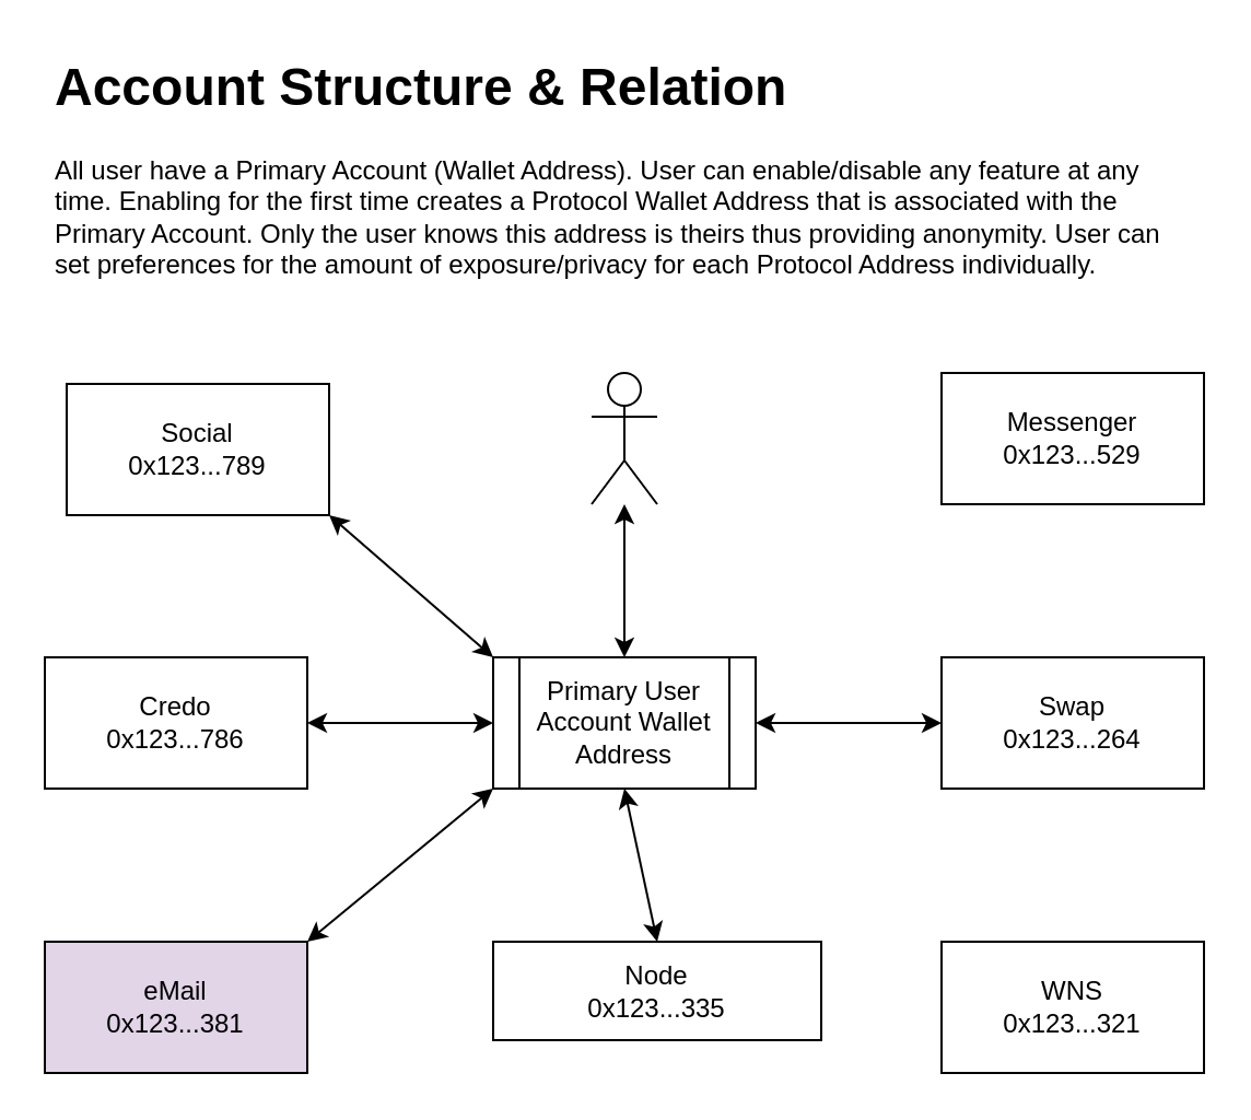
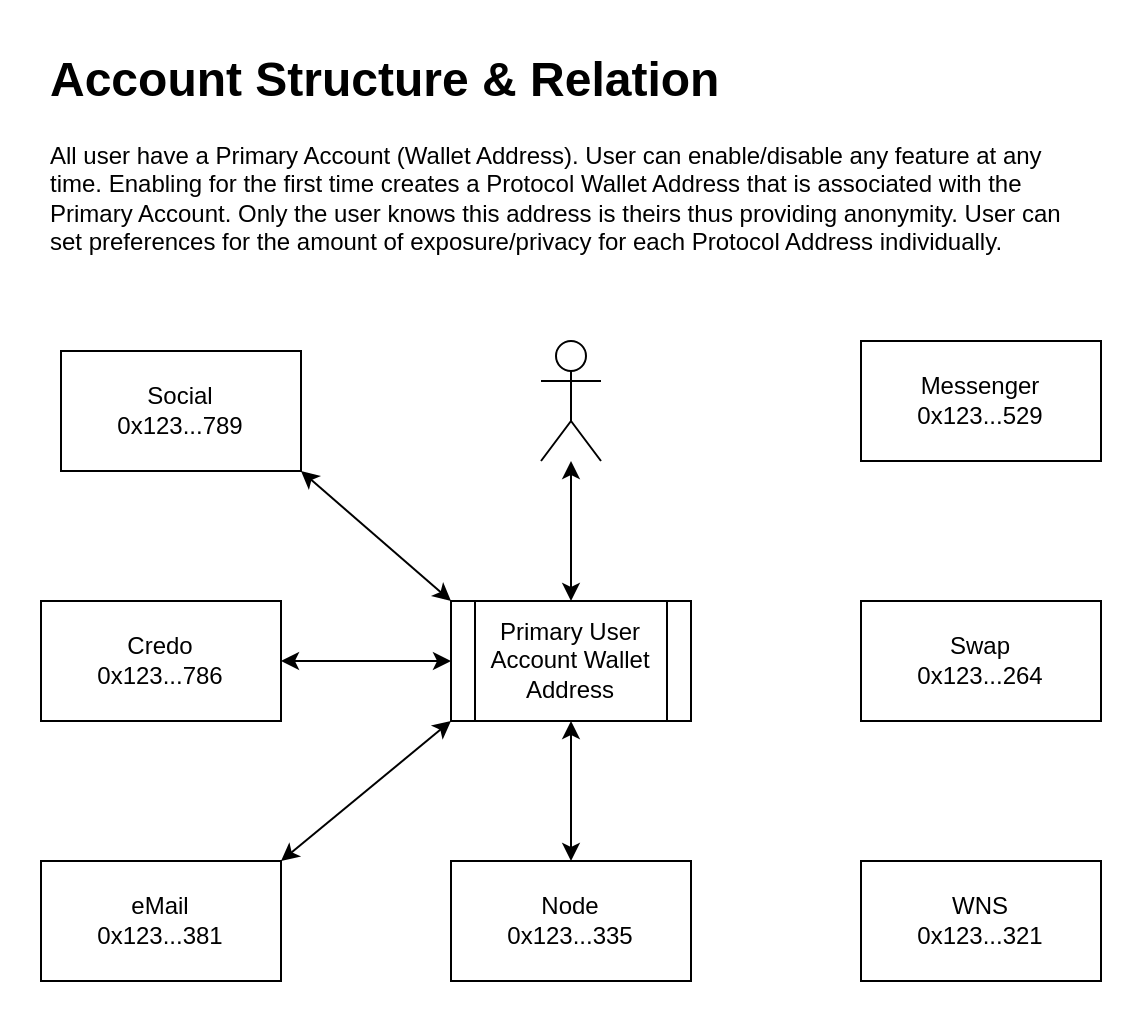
  <mxCell id="0" />
  <mxCell id="1" parent="0" />
  <mxCell id="2" value="" style="group" vertex="1" connectable="0" parent="1"><mxGeometry x="20" y="170" width="530" height="320" as="geometry" /></mxCell>
  <mxCell id="3" value="Primary User&lt;br&gt;Account Wallet&lt;br&gt;Address" style="shape=process;whiteSpace=wrap;html=1;backgroundOutline=1;" vertex="1" parent="2"><mxGeometry x="205" y="130" width="120" height="60" as="geometry" /></mxCell>
  <mxCell id="4" value="Social&lt;br&gt;0x123...789" style="rounded=0;whiteSpace=wrap;html=1;" vertex="1" parent="2"><mxGeometry x="10" y="5" width="120" height="60" as="geometry" /></mxCell>
  <mxCell id="5" value="Credo&lt;br&gt;0x123...786" style="rounded=0;whiteSpace=wrap;html=1;" vertex="1" parent="2"><mxGeometry y="130" width="120" height="60" as="geometry" /></mxCell>
- <mxCell id="6" value="eMail&lt;br&gt;0x123...381" style="rounded=0;whiteSpace=wrap;html=1;fillColor=#e1d5e7;" vertex="1" parent="2"><mxGeometry y="260" width="120" height="60" as="geometry" /></mxCell>
- <mxCell id="7" value="Node&lt;br&gt;0x123...335" style="rounded=0;whiteSpace=wrap;html=1;" vertex="1" parent="2"><mxGeometry x="205" y="260" width="150" height="45" as="geometry" /></mxCell>
+ <mxCell id="6" value="eMail&lt;br&gt;0x123...381" style="rounded=0;whiteSpace=wrap;html=1;" vertex="1" parent="2"><mxGeometry y="260" width="120" height="60" as="geometry" /></mxCell>
+ <mxCell id="7" value="Node&lt;br&gt;0x123...335" style="rounded=0;whiteSpace=wrap;html=1;" vertex="1" parent="2"><mxGeometry x="205" y="260" width="120" height="60" as="geometry" /></mxCell>
  <mxCell id="8" value="Messenger&lt;br&gt;0x123...529" style="rounded=0;whiteSpace=wrap;html=1;" vertex="1" parent="2"><mxGeometry x="410" width="120" height="60" as="geometry" /></mxCell>
  <mxCell id="9" value="Swap&lt;br&gt;0x123...264" style="rounded=0;whiteSpace=wrap;html=1;" vertex="1" parent="2"><mxGeometry x="410" y="130" width="120" height="60" as="geometry" /></mxCell>
  <mxCell id="10" value="WNS&lt;br&gt;0x123...321" style="rounded=0;whiteSpace=wrap;html=1;" vertex="1" parent="2"><mxGeometry x="410" y="260" width="120" height="60" as="geometry" /></mxCell>
  <mxCell id="11" value="" style="endArrow=classic;startArrow=classic;html=1;exitX=0.5;exitY=0;exitDx=0;exitDy=0;" edge="1" parent="2" source="3" target="17"><mxGeometry width="50" height="50" relative="1" as="geometry"><mxPoint x="240" y="330" as="sourcePoint" /><mxPoint x="290" y="280" as="targetPoint" /><Array as="points" /></mxGeometry></mxCell>
  <mxCell id="12" value="" style="endArrow=classic;startArrow=classic;html=1;entryX=0;entryY=0;entryDx=0;entryDy=0;exitX=1;exitY=1;exitDx=0;exitDy=0;" edge="1" parent="2" source="4" target="3"><mxGeometry width="50" height="50" relative="1" as="geometry"><mxPoint x="240" y="330" as="sourcePoint" /><mxPoint x="290" y="280" as="targetPoint" /></mxGeometry></mxCell>
  <mxCell id="13" value="" style="endArrow=classic;startArrow=classic;html=1;entryX=0;entryY=0.5;entryDx=0;entryDy=0;exitX=1;exitY=0.5;exitDx=0;exitDy=0;" edge="1" parent="2" source="5" target="3"><mxGeometry width="50" height="50" relative="1" as="geometry"><mxPoint x="140" y="190" as="sourcePoint" /><mxPoint x="190" y="140" as="targetPoint" /></mxGeometry></mxCell>
- <mxCell id="14" value="" style="endArrow=classic;startArrow=classic;html=1;exitX=1;exitY=0.5;exitDx=0;exitDy=0;entryX=0;entryY=0.5;entryDx=0;entryDy=0;" edge="1" parent="2" source="3" target="9"><mxGeometry width="50" height="50" relative="1" as="geometry"><mxPoint x="340" y="190" as="sourcePoint" /><mxPoint x="390" y="140" as="targetPoint" /></mxGeometry></mxCell>
  <mxCell id="15" value="" style="endArrow=classic;startArrow=classic;html=1;entryX=0;entryY=1;entryDx=0;entryDy=0;exitX=1;exitY=0;exitDx=0;exitDy=0;" edge="1" parent="2" source="6" target="3"><mxGeometry width="50" height="50" relative="1" as="geometry"><mxPoint x="140" y="260" as="sourcePoint" /><mxPoint x="190" y="210" as="targetPoint" /></mxGeometry></mxCell>
  <mxCell id="16" value="" style="endArrow=classic;startArrow=classic;html=1;entryX=0.5;entryY=1;entryDx=0;entryDy=0;exitX=0.5;exitY=0;exitDx=0;exitDy=0;" edge="1" parent="2" source="7" target="3"><mxGeometry width="50" height="50" relative="1" as="geometry"><mxPoint x="240" y="250" as="sourcePoint" /><mxPoint x="290" y="200" as="targetPoint" /></mxGeometry></mxCell>
  <mxCell id="17" value="" style="shape=umlActor;verticalLabelPosition=bottom;verticalAlign=top;html=1;outlineConnect=0;" vertex="1" parent="2"><mxGeometry x="250" width="30" height="60" as="geometry" /></mxCell>
  <mxCell id="18" value="&lt;h1&gt;Account Structure &amp;amp; Relation&lt;/h1&gt;&lt;p&gt;All user have a Primary Account (Wallet Address). User can enable/disable any feature at any time. Enabling for the first time creates a Protocol Wallet Address that is associated with the Primary Account. Only the user knows this address is theirs thus providing anonymity. User can set preferences for the amount of exposure/privacy for each Protocol Address individually.&lt;/p&gt;" style="text;html=1;strokeColor=none;fillColor=none;spacing=5;spacingTop=-20;whiteSpace=wrap;overflow=hidden;rounded=0;" vertex="1" parent="1"><mxGeometry x="20" y="20" width="530" height="120" as="geometry" /></mxCell>
